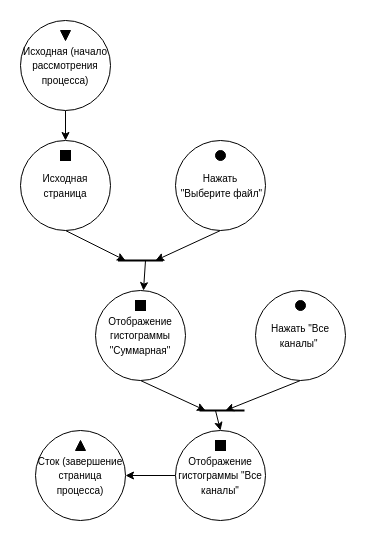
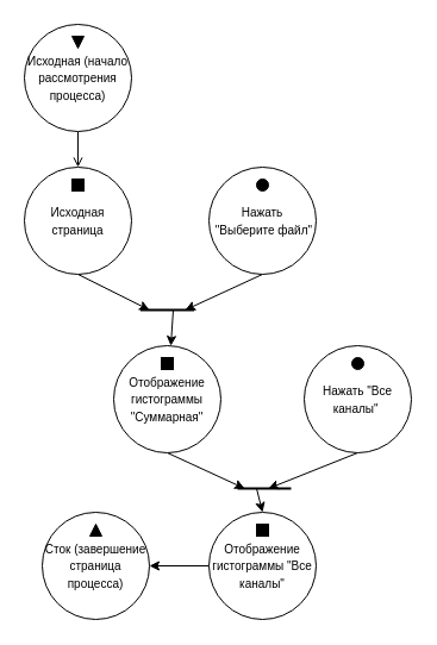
  <mxCell id="0" />
  <mxCell id="1" parent="0" />
- <mxCell id="2" style="edgeStyle=orthogonalEdgeStyle;rounded=0;orthogonalLoop=1;jettySize=auto;html=1;exitX=0.5;exitY=1;exitDx=0;exitDy=0;entryX=0.5;entryY=0;entryDx=0;entryDy=0;" edge="1" parent="1" source="3" target="5"><mxGeometry relative="1" as="geometry" /></mxCell>
+ <mxCell id="2" style="edgeStyle=orthogonalEdgeStyle;rounded=0;orthogonalLoop=1;jettySize=auto;html=1;exitX=0.5;exitY=1;exitDx=0;exitDy=0;entryX=0.5;entryY=0;entryDx=0;entryDy=0;endArrow=open;" edge="1" parent="1" source="3" target="5"><mxGeometry relative="1" as="geometry" /></mxCell>
  <mxCell id="3" value="&lt;font style=&quot;font-size: 10px;&quot;&gt;Исходная (начало рассмотрения процесса)&lt;/font&gt;" style="ellipse;whiteSpace=wrap;html=1;aspect=fixed;" vertex="1" parent="1"><mxGeometry x="20" y="20" width="90" height="90" as="geometry" /></mxCell>
  <mxCell id="4" style="rounded=0;orthogonalLoop=1;jettySize=auto;html=1;exitX=0.5;exitY=1;exitDx=0;exitDy=0;" edge="1" parent="1" source="5"><mxGeometry relative="1" as="geometry"><mxPoint x="125" y="260" as="targetPoint" /></mxGeometry></mxCell>
  <mxCell id="5" value="&lt;font style=&quot;font-size: 10px;&quot;&gt;Исходная страница&lt;/font&gt;" style="ellipse;whiteSpace=wrap;html=1;aspect=fixed;" vertex="1" parent="1"><mxGeometry x="20" y="140" width="90" height="90" as="geometry" /></mxCell>
  <mxCell id="6" style="rounded=0;orthogonalLoop=1;jettySize=auto;html=1;exitX=0.5;exitY=1;exitDx=0;exitDy=0;" edge="1" parent="1" source="7"><mxGeometry relative="1" as="geometry"><mxPoint x="155" y="260" as="targetPoint" /></mxGeometry></mxCell>
  <mxCell id="7" value="&lt;font style=&quot;font-size: 10px;&quot;&gt;Нажать&lt;/font&gt;&lt;div&gt;&lt;font style=&quot;font-size: 10px;&quot;&gt;&amp;nbsp;&quot;Выберите файл&quot;&lt;/font&gt;&lt;/div&gt;" style="ellipse;whiteSpace=wrap;html=1;aspect=fixed;" vertex="1" parent="1"><mxGeometry x="175" y="140" width="90" height="90" as="geometry" /></mxCell>
  <mxCell id="8" style="rounded=0;orthogonalLoop=1;jettySize=auto;html=1;exitX=0.5;exitY=1;exitDx=0;exitDy=0;" edge="1" parent="1" source="9"><mxGeometry relative="1" as="geometry"><mxPoint x="205" y="410" as="targetPoint" /></mxGeometry></mxCell>
  <mxCell id="9" value="&lt;font style=&quot;font-size: 10px;&quot;&gt;Отображение гистограммы &quot;Суммарная&quot;&lt;/font&gt;" style="ellipse;whiteSpace=wrap;html=1;aspect=fixed;" vertex="1" parent="1"><mxGeometry x="95" y="290" width="90" height="90" as="geometry" /></mxCell>
  <mxCell id="10" style="rounded=0;orthogonalLoop=1;jettySize=auto;html=1;exitX=0.5;exitY=1;exitDx=0;exitDy=0;" edge="1" parent="1" source="11"><mxGeometry relative="1" as="geometry"><mxPoint x="225" y="410" as="targetPoint" /></mxGeometry></mxCell>
  <mxCell id="11" value="&lt;font style=&quot;font-size: 10px;&quot;&gt;Нажать &quot;Все каналы&quot;&amp;nbsp;&lt;/font&gt;" style="ellipse;whiteSpace=wrap;html=1;aspect=fixed;" vertex="1" parent="1"><mxGeometry x="255" y="290" width="90" height="90" as="geometry" /></mxCell>
  <mxCell id="12" style="edgeStyle=orthogonalEdgeStyle;rounded=0;orthogonalLoop=1;jettySize=auto;html=1;exitX=0;exitY=0.5;exitDx=0;exitDy=0;entryX=1;entryY=0.5;entryDx=0;entryDy=0;" edge="1" parent="1" source="13" target="14"><mxGeometry relative="1" as="geometry" /></mxCell>
  <mxCell id="13" value="&lt;font style=&quot;font-size: 10px;&quot;&gt;Отображение гистограммы &quot;Все каналы&quot;&lt;/font&gt;" style="ellipse;whiteSpace=wrap;html=1;aspect=fixed;" vertex="1" parent="1"><mxGeometry x="175" y="430" width="90" height="90" as="geometry" /></mxCell>
  <mxCell id="14" value="&lt;font style=&quot;font-size: 10px;&quot;&gt;Сток (завершение страница процесса)&lt;/font&gt;" style="ellipse;whiteSpace=wrap;html=1;aspect=fixed;" vertex="1" parent="1"><mxGeometry x="35" y="430" width="90" height="90" as="geometry" /></mxCell>
  <mxCell id="15" value="" style="endArrow=none;html=1;rounded=0;jumpSize=5;strokeWidth=2;" edge="1" parent="1"><mxGeometry width="50" height="50" relative="1" as="geometry"><mxPoint x="117.5" y="260" as="sourcePoint" /><mxPoint x="162.5" y="260" as="targetPoint" /></mxGeometry></mxCell>
  <mxCell id="16" value="" style="endArrow=none;html=1;rounded=0;jumpSize=5;strokeWidth=2;" edge="1" parent="1"><mxGeometry width="50" height="50" relative="1" as="geometry"><mxPoint x="199" y="410" as="sourcePoint" /><mxPoint x="244" y="410" as="targetPoint" /></mxGeometry></mxCell>
  <mxCell id="17" value="" style="endArrow=classic;html=1;rounded=0;entryX=0.5;entryY=0;entryDx=0;entryDy=0;" edge="1" parent="1" target="13"><mxGeometry width="50" height="50" relative="1" as="geometry"><mxPoint x="215" y="410" as="sourcePoint" /><mxPoint x="145" y="340" as="targetPoint" /></mxGeometry></mxCell>
  <mxCell id="18" value="" style="endArrow=classic;html=1;rounded=0;" edge="1" parent="1" target="9"><mxGeometry width="50" height="50" relative="1" as="geometry"><mxPoint x="145" y="260" as="sourcePoint" /><mxPoint x="225" y="210" as="targetPoint" /></mxGeometry></mxCell>
  <mxCell id="19" value="" style="ellipse;whiteSpace=wrap;html=1;aspect=fixed;fillColor=#000000;" vertex="1" parent="1"><mxGeometry x="215" y="150" width="10" height="10" as="geometry" /></mxCell>
  <mxCell id="20" value="" style="triangle;whiteSpace=wrap;html=1;direction=south;fillColor=#000000;" vertex="1" parent="1"><mxGeometry x="60" y="30" width="10" height="10" as="geometry" /></mxCell>
  <mxCell id="21" value="" style="whiteSpace=wrap;html=1;aspect=fixed;fillColor=#000000;" vertex="1" parent="1"><mxGeometry x="60" y="150" width="10" height="10" as="geometry" /></mxCell>
  <mxCell id="22" value="" style="whiteSpace=wrap;html=1;aspect=fixed;fillColor=#000000;" vertex="1" parent="1"><mxGeometry x="135" y="300" width="10" height="10" as="geometry" /></mxCell>
  <mxCell id="23" value="" style="ellipse;whiteSpace=wrap;html=1;aspect=fixed;fillColor=#000000;" vertex="1" parent="1"><mxGeometry x="295" y="300" width="10" height="10" as="geometry" /></mxCell>
  <mxCell id="24" value="" style="whiteSpace=wrap;html=1;aspect=fixed;fillColor=#000000;" vertex="1" parent="1"><mxGeometry x="215" y="440" width="10" height="10" as="geometry" /></mxCell>
  <mxCell id="25" value="" style="triangle;whiteSpace=wrap;html=1;direction=north;fillColor=#000000;" vertex="1" parent="1"><mxGeometry x="75" y="440" width="10" height="10" as="geometry" /></mxCell>
